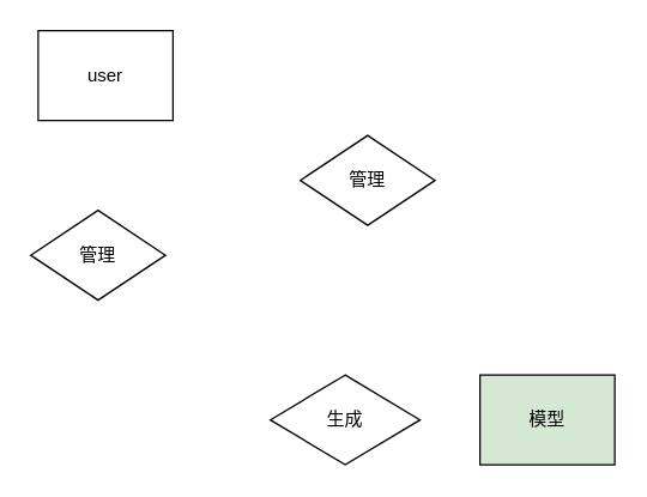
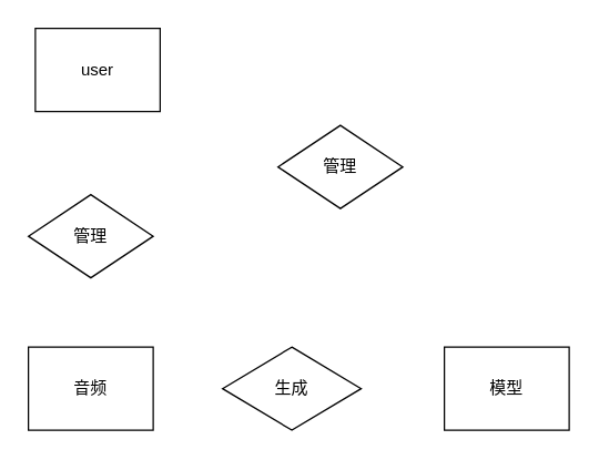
  <mxCell id="0" />
  <mxCell id="1" parent="0" />
  <mxCell id="2" value="管理" style="rhombus;whiteSpace=wrap;html=1;" vertex="1" parent="1"><mxGeometry x="20" y="140" width="90" height="60" as="geometry" /></mxCell>
  <mxCell id="3" value="user" style="rounded=0;whiteSpace=wrap;html=1;" vertex="1" parent="1"><mxGeometry x="25" y="20" width="90" height="60" as="geometry" /></mxCell>
- <mxCell id="4" value="生成" style="rhombus;whiteSpace=wrap;html=1;" vertex="1" parent="1"><mxGeometry x="180" y="250" width="100" height="60" as="geometry" /></mxCell>
- <mxCell id="6" value="模型" style="rounded=0;whiteSpace=wrap;html=1;fillColor=#d5e8d4;" vertex="1" parent="1"><mxGeometry x="320" y="250" width="90" height="60" as="geometry" /></mxCell>
+ <mxCell id="4" value="生成" style="rhombus;whiteSpace=wrap;html=1;" vertex="1" parent="1"><mxGeometry x="160" y="250" width="100" height="60" as="geometry" /></mxCell>
+ <mxCell id="5" value="音频" style="rounded=0;whiteSpace=wrap;html=1;" vertex="1" parent="1"><mxGeometry x="20" y="250" width="90" height="60" as="geometry" /></mxCell>
+ <mxCell id="6" value="模型" style="rounded=0;whiteSpace=wrap;html=1;" vertex="1" parent="1"><mxGeometry x="320" y="250" width="90" height="60" as="geometry" /></mxCell>
  <mxCell id="7" value="管理" style="rhombus;whiteSpace=wrap;html=1;" vertex="1" parent="1"><mxGeometry x="200" y="90" width="90" height="60" as="geometry" /></mxCell>
